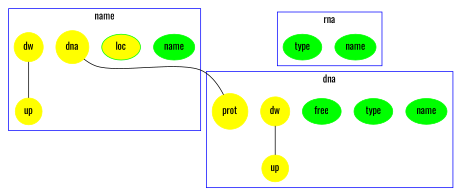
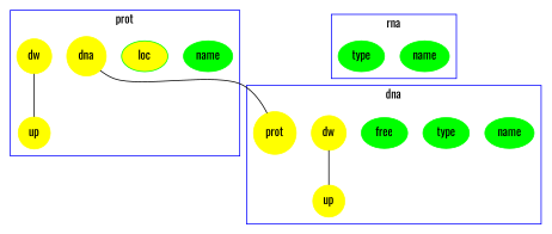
  graph {
    fontname=Oswald
    node [color=green fontname=Oswald shape=ellipse style=filled]
    edge [fontname=Oswald]
    n1 [label=name]
    n2 [fillcolor=yellow label=loc]
    n3 [color=yellow label=dw shape=circle]
    n4 [color=yellow label=up shape=circle]
    n5 [color=yellow label=dna shape=circle]
    n6 [label=name]
    n7 [label=type]
    n8 [label=free]
    n9 [color=yellow label=dw shape=circle]
    n10 [color=yellow label=up shape=circle]
    n11 [color=yellow label=prot shape=circle]
    n12 [label=name]
    n13 [label=type]
    subgraph cluster_1 {
      color=blue
-     label=name
+     label=prot
      shape=rectangle
      n1
      n2
      n3
      n4
      n5
    }
    subgraph cluster_2 {
      color=blue
      label=dna
      shape=rectangle
      n6
      n7
      n8
      n9
      n10
      n11
    }
    subgraph cluster_3 {
      color=blue
      label=rna
      shape=rectangle
      n12
      n13
    }
    n3 -- n4
    n5 -- n11
    n9 -- n10
  }
